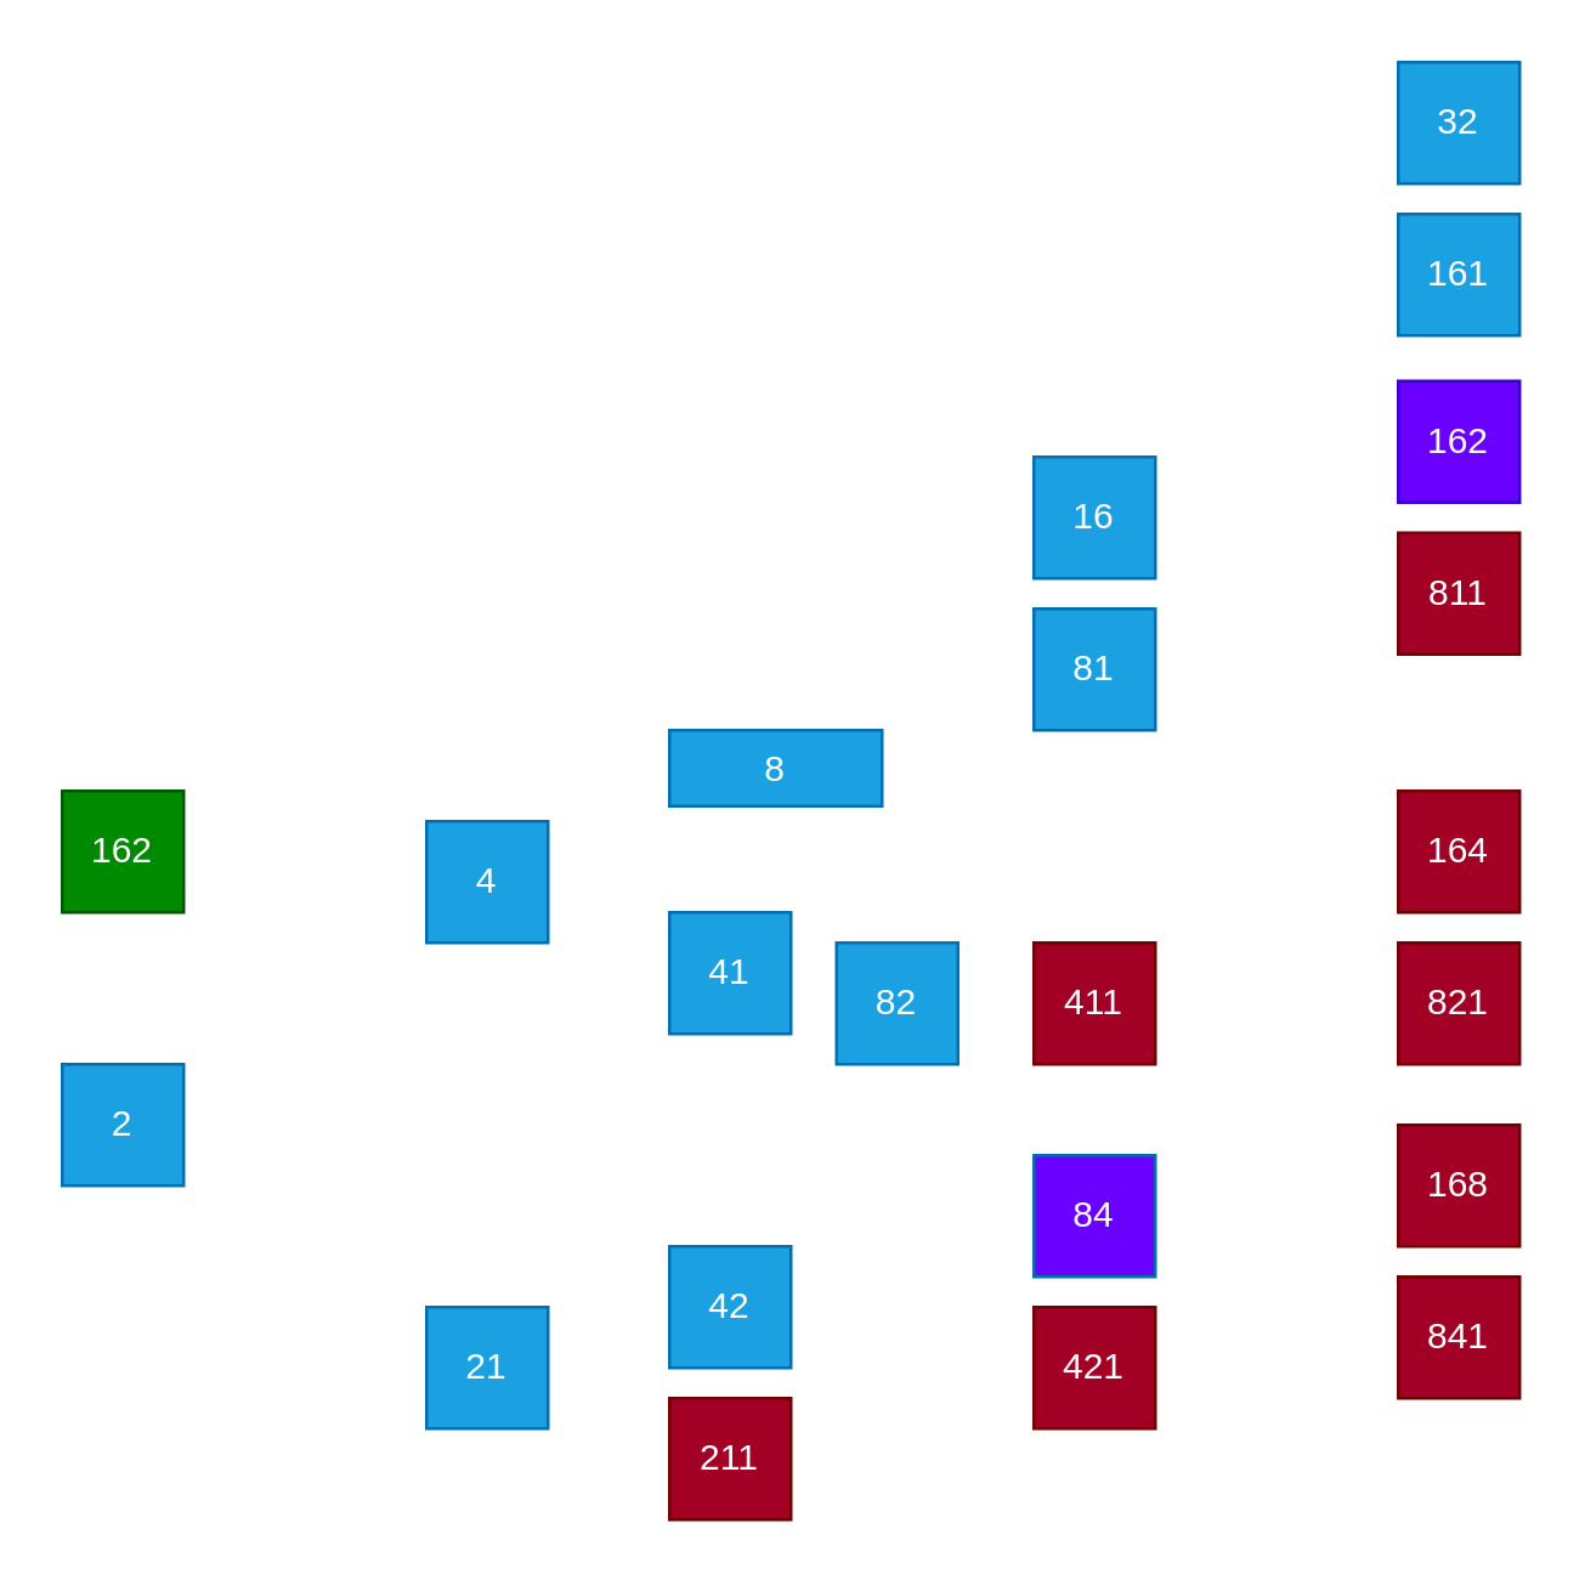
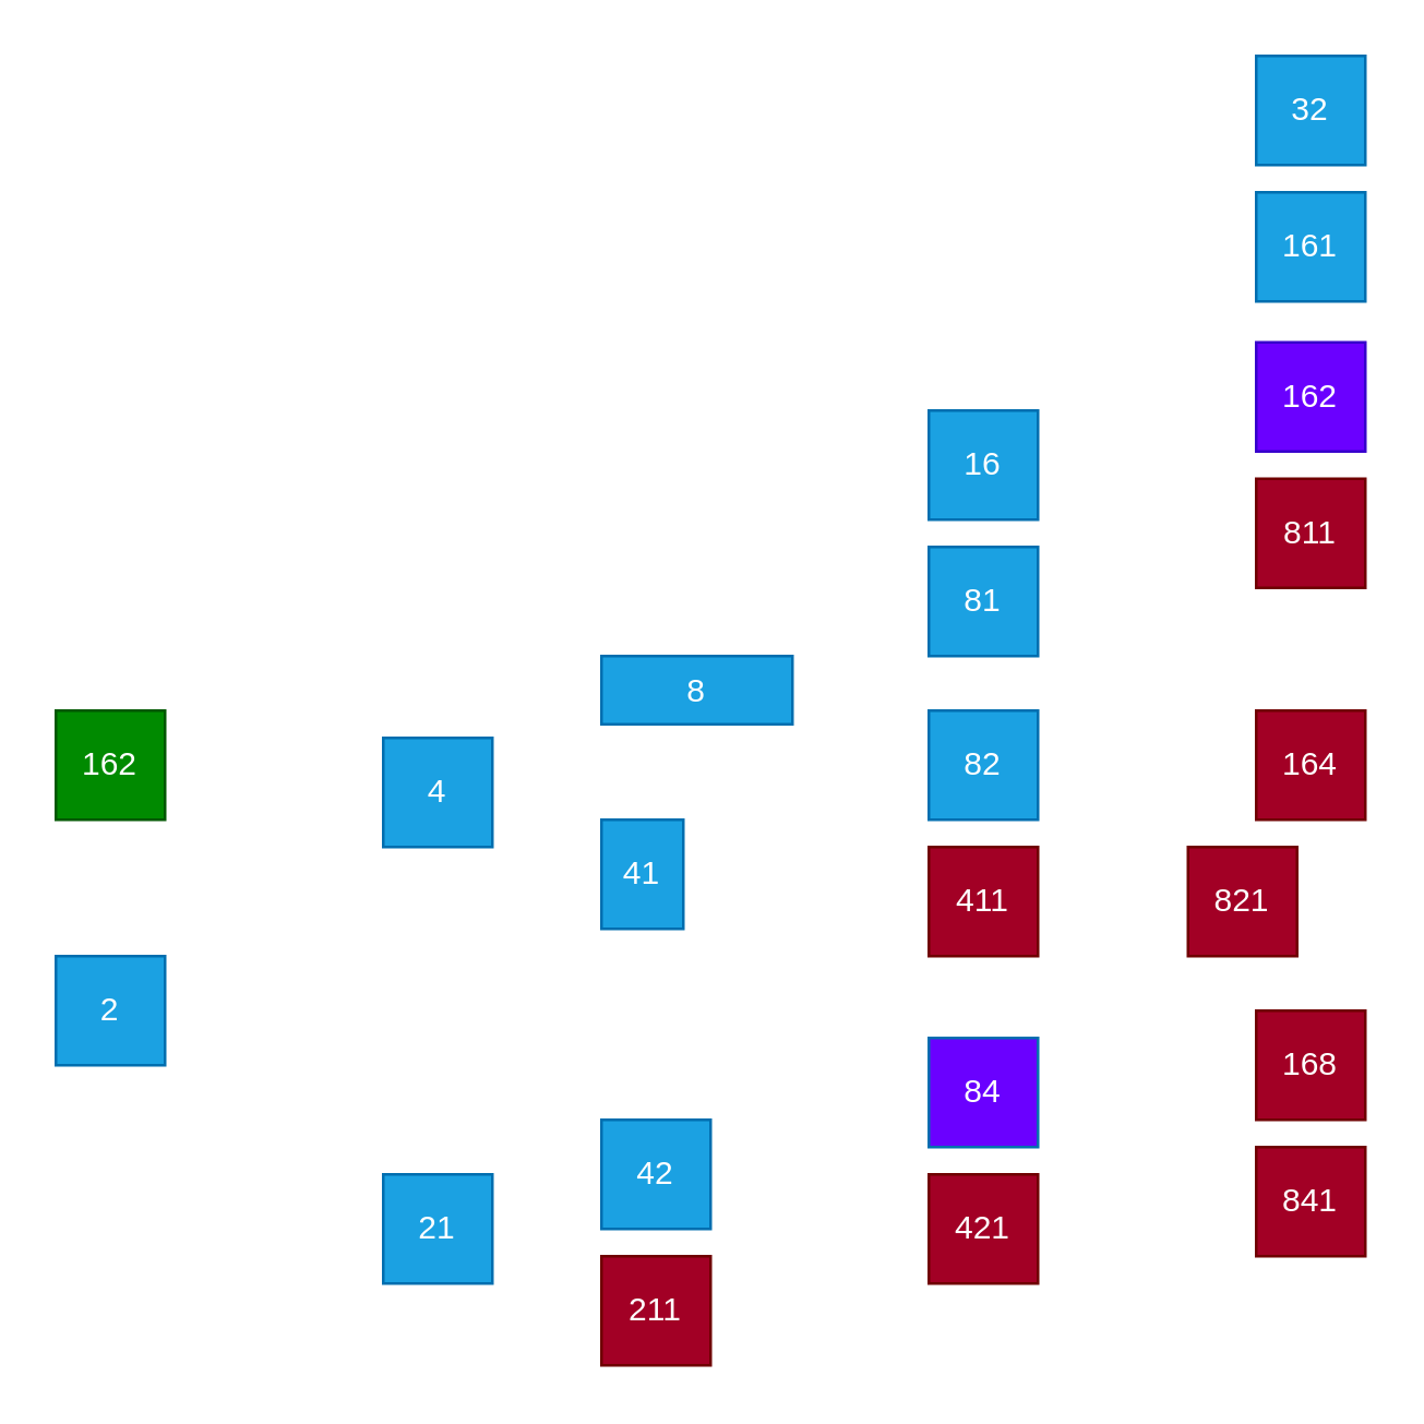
  <mxCell id="0" />
  <mxCell id="1" parent="0" />
  <mxCell id="2" value="2" style="rounded=0;whiteSpace=wrap;html=1;fillColor=#1ba1e2;strokeColor=#006EAF;fontColor=#ffffff;" vertex="1" parent="1"><mxGeometry x="20" y="350" width="40" height="40" as="geometry" /></mxCell>
  <mxCell id="3" value="4" style="rounded=0;whiteSpace=wrap;html=1;fillColor=#1ba1e2;strokeColor=#006EAF;fontColor=#ffffff;" vertex="1" parent="1"><mxGeometry x="140" y="270" width="40" height="40" as="geometry" /></mxCell>
  <mxCell id="4" value="21" style="rounded=0;whiteSpace=wrap;html=1;fillColor=#1ba1e2;strokeColor=#006EAF;fontColor=#ffffff;" vertex="1" parent="1"><mxGeometry x="140" y="430" width="40" height="40" as="geometry" /></mxCell>
  <mxCell id="5" value="8" style="rounded=0;whiteSpace=wrap;html=1;fillColor=#1ba1e2;strokeColor=#006EAF;fontColor=#ffffff;" vertex="1" parent="1"><mxGeometry x="220" y="240" width="70" height="25" as="geometry" /></mxCell>
- <mxCell id="6" value="41" style="rounded=0;whiteSpace=wrap;html=1;fillColor=#1ba1e2;strokeColor=#006EAF;fontColor=#ffffff;" vertex="1" parent="1"><mxGeometry x="220" y="300" width="40" height="40" as="geometry" /></mxCell>
+ <mxCell id="6" value="41" style="rounded=0;whiteSpace=wrap;html=1;fillColor=#1ba1e2;strokeColor=#006EAF;fontColor=#ffffff;" vertex="1" parent="1"><mxGeometry x="220" y="300" width="30" height="40" as="geometry" /></mxCell>
  <mxCell id="7" value="42" style="rounded=0;whiteSpace=wrap;html=1;fillColor=#1ba1e2;strokeColor=#006EAF;fontColor=#ffffff;" vertex="1" parent="1"><mxGeometry x="220" y="410" width="40" height="40" as="geometry" /></mxCell>
  <mxCell id="8" value="211" style="rounded=0;whiteSpace=wrap;html=1;fillColor=#a20025;strokeColor=#6F0000;fontColor=#ffffff;" vertex="1" parent="1"><mxGeometry x="220" y="460" width="40" height="40" as="geometry" /></mxCell>
  <mxCell id="9" value="16" style="rounded=0;whiteSpace=wrap;html=1;fillColor=#1ba1e2;strokeColor=#006EAF;fontColor=#ffffff;" vertex="1" parent="1"><mxGeometry x="340" y="150" width="40" height="40" as="geometry" /></mxCell>
  <mxCell id="10" value="81" style="rounded=0;whiteSpace=wrap;html=1;fillColor=#1ba1e2;strokeColor=#006EAF;fontColor=#ffffff;" vertex="1" parent="1"><mxGeometry x="340" y="200" width="40" height="40" as="geometry" /></mxCell>
- <mxCell id="11" value="82" style="rounded=0;whiteSpace=wrap;html=1;fillColor=#1ba1e2;strokeColor=#006EAF;fontColor=#ffffff;" vertex="1" parent="1"><mxGeometry x="275" y="310" width="40" height="40" as="geometry" /></mxCell>
+ <mxCell id="11" value="82" style="rounded=0;whiteSpace=wrap;html=1;fillColor=#1ba1e2;strokeColor=#006EAF;fontColor=#ffffff;" vertex="1" parent="1"><mxGeometry x="340" y="260" width="40" height="40" as="geometry" /></mxCell>
  <mxCell id="12" value="411" style="rounded=0;whiteSpace=wrap;html=1;fillColor=#a20025;strokeColor=#6F0000;fontColor=#ffffff;" vertex="1" parent="1"><mxGeometry x="340" y="310" width="40" height="40" as="geometry" /></mxCell>
  <mxCell id="13" value="84" style="rounded=0;whiteSpace=wrap;html=1;fillColor=#6a00ff;strokeColor=#006EAF;fontColor=#ffffff;" vertex="1" parent="1"><mxGeometry x="340" y="380" width="40" height="40" as="geometry" /></mxCell>
  <mxCell id="14" value="421" style="rounded=0;whiteSpace=wrap;html=1;fillColor=#a20025;strokeColor=#6F0000;fontColor=#ffffff;" vertex="1" parent="1"><mxGeometry x="340" y="430" width="40" height="40" as="geometry" /></mxCell>
  <mxCell id="15" value="32" style="rounded=0;whiteSpace=wrap;html=1;fillColor=#1ba1e2;strokeColor=#006EAF;fontColor=#ffffff;" vertex="1" parent="1"><mxGeometry x="460" y="20" width="40" height="40" as="geometry" /></mxCell>
  <mxCell id="16" value="161" style="rounded=0;whiteSpace=wrap;html=1;fillColor=#1ba1e2;strokeColor=#006EAF;fontColor=#ffffff;" vertex="1" parent="1"><mxGeometry x="460" y="70" width="40" height="40" as="geometry" /></mxCell>
  <mxCell id="17" value="162" style="rounded=0;whiteSpace=wrap;html=1;fillColor=#6a00ff;strokeColor=#3700CC;fontColor=#ffffff;" vertex="1" parent="1"><mxGeometry x="460" y="125" width="40" height="40" as="geometry" /></mxCell>
  <mxCell id="18" value="811" style="rounded=0;whiteSpace=wrap;html=1;fillColor=#a20025;strokeColor=#6F0000;fontColor=#ffffff;" vertex="1" parent="1"><mxGeometry x="460" y="175" width="40" height="40" as="geometry" /></mxCell>
  <mxCell id="19" value="164" style="rounded=0;whiteSpace=wrap;html=1;fillColor=#a20025;strokeColor=#6F0000;fontColor=#ffffff;" vertex="1" parent="1"><mxGeometry x="460" y="260" width="40" height="40" as="geometry" /></mxCell>
- <mxCell id="20" value="821" style="rounded=0;whiteSpace=wrap;html=1;fillColor=#a20025;strokeColor=#6F0000;fontColor=#ffffff;" vertex="1" parent="1"><mxGeometry x="460" y="310" width="40" height="40" as="geometry" /></mxCell>
+ <mxCell id="20" value="821" style="rounded=0;whiteSpace=wrap;html=1;fillColor=#a20025;strokeColor=#6F0000;fontColor=#ffffff;" vertex="1" parent="1"><mxGeometry x="435" y="310" width="40" height="40" as="geometry" /></mxCell>
  <mxCell id="21" value="168" style="rounded=0;whiteSpace=wrap;html=1;fillColor=#a20025;strokeColor=#6F0000;fontColor=#ffffff;" vertex="1" parent="1"><mxGeometry x="460" y="370" width="40" height="40" as="geometry" /></mxCell>
  <mxCell id="22" value="841" style="rounded=0;whiteSpace=wrap;html=1;fillColor=#a20025;strokeColor=#6F0000;fontColor=#ffffff;" vertex="1" parent="1"><mxGeometry x="460" y="420" width="40" height="40" as="geometry" /></mxCell>
  <mxCell id="23" value="162" style="rounded=0;whiteSpace=wrap;html=1;fillColor=#008a00;strokeColor=#005700;fontColor=#ffffff;" vertex="1" parent="1"><mxGeometry x="20" y="260" width="40" height="40" as="geometry" /></mxCell>
